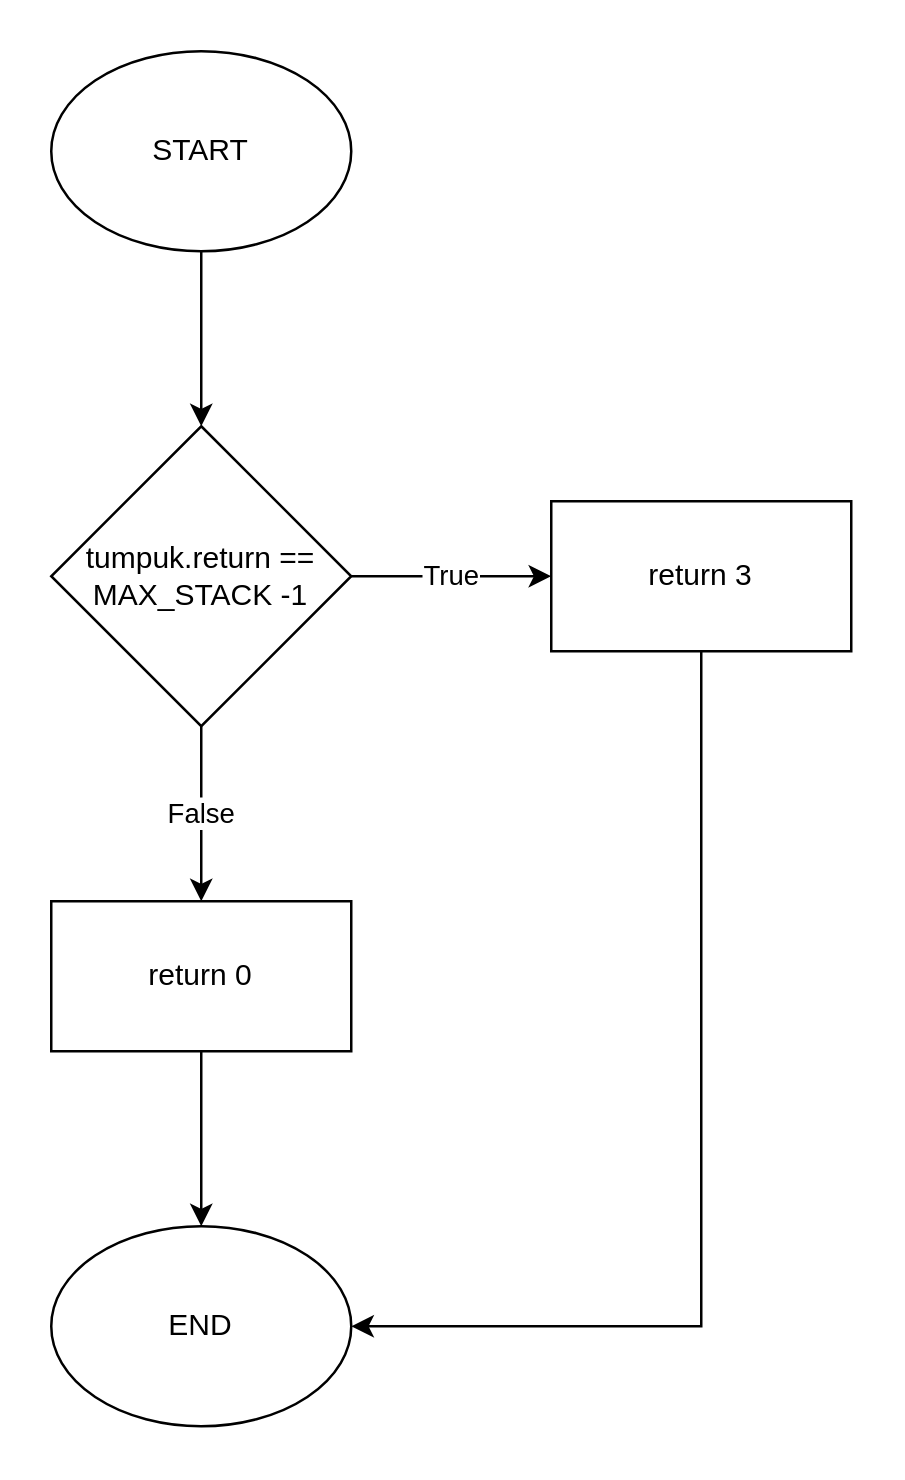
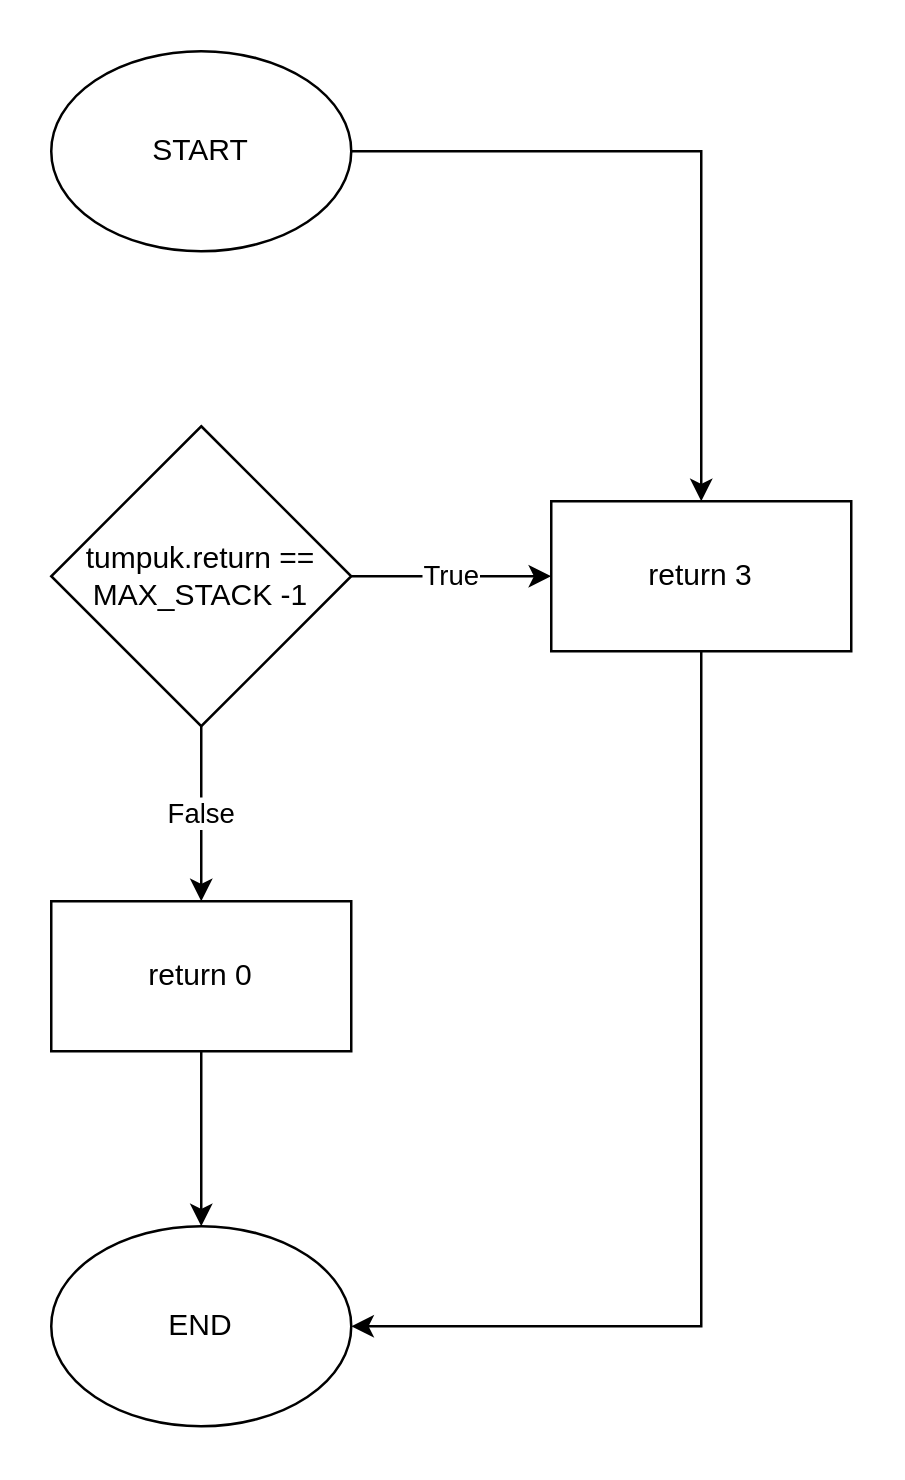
  <mxCell id="0" />
  <mxCell id="1" parent="0" />
- <mxCell id="2" value="" style="edgeStyle=orthogonalEdgeStyle;rounded=0;orthogonalLoop=1;jettySize=auto;html=1;" edge="1" parent="1" source="3" target="6"><mxGeometry relative="1" as="geometry" /></mxCell>
+ <mxCell id="2" value="" style="edgeStyle=orthogonalEdgeStyle;rounded=0;orthogonalLoop=1;jettySize=auto;html=1;" edge="1" parent="1" source="3" target="10"><mxGeometry relative="1" as="geometry" /></mxCell>
  <mxCell id="3" value="START" style="ellipse;whiteSpace=wrap;html=1;" vertex="1" parent="1"><mxGeometry x="20" y="20" width="120" height="80" as="geometry" /></mxCell>
  <mxCell id="4" value="False" style="edgeStyle=orthogonalEdgeStyle;rounded=0;orthogonalLoop=1;jettySize=auto;html=1;" edge="1" parent="1" source="6" target="8"><mxGeometry relative="1" as="geometry" /></mxCell>
  <mxCell id="5" value="True" style="edgeStyle=orthogonalEdgeStyle;rounded=0;orthogonalLoop=1;jettySize=auto;html=1;" edge="1" parent="1" source="6" target="10"><mxGeometry relative="1" as="geometry" /></mxCell>
  <mxCell id="6" value="tumpuk.return == MAX_STACK -1" style="rhombus;whiteSpace=wrap;html=1;" vertex="1" parent="1"><mxGeometry x="20" y="170" width="120" height="120" as="geometry" /></mxCell>
  <mxCell id="7" value="" style="edgeStyle=orthogonalEdgeStyle;rounded=0;orthogonalLoop=1;jettySize=auto;html=1;" edge="1" parent="1" source="8" target="11"><mxGeometry relative="1" as="geometry" /></mxCell>
  <mxCell id="8" value="return 0" style="whiteSpace=wrap;html=1;" vertex="1" parent="1"><mxGeometry x="20" y="360" width="120" height="60" as="geometry" /></mxCell>
  <mxCell id="9" style="edgeStyle=orthogonalEdgeStyle;rounded=0;orthogonalLoop=1;jettySize=auto;html=1;entryX=1;entryY=0.5;entryDx=0;entryDy=0;" edge="1" parent="1" source="10" target="11"><mxGeometry relative="1" as="geometry"><Array as="points"><mxPoint x="280" y="530" /></Array></mxGeometry></mxCell>
  <mxCell id="10" value="return 3" style="whiteSpace=wrap;html=1;" vertex="1" parent="1"><mxGeometry x="220" y="200" width="120" height="60" as="geometry" /></mxCell>
  <mxCell id="11" value="END" style="ellipse;whiteSpace=wrap;html=1;" vertex="1" parent="1"><mxGeometry x="20" y="490" width="120" height="80" as="geometry" /></mxCell>
